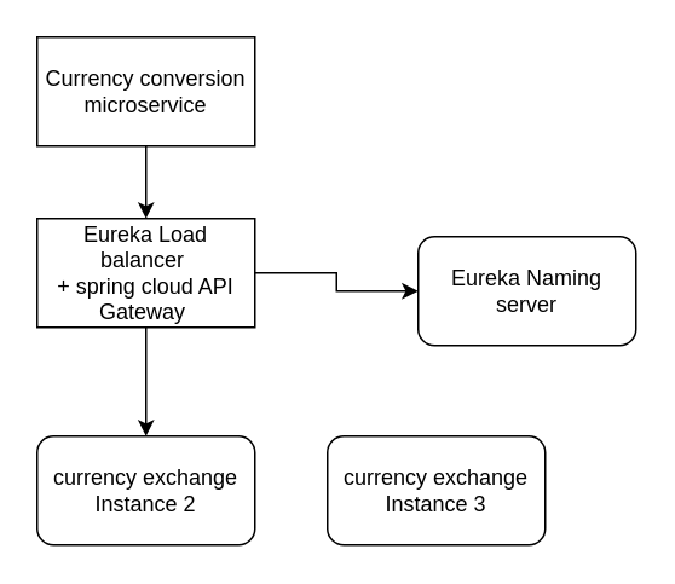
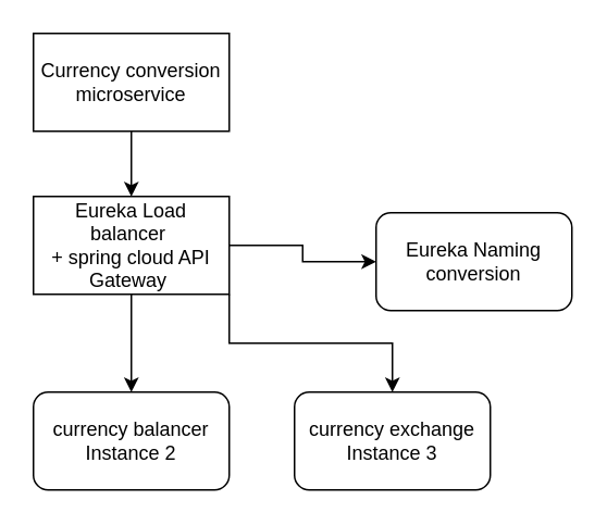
  <mxCell id="0" />
  <mxCell id="1" parent="0" />
  <mxCell id="2" style="edgeStyle=orthogonalEdgeStyle;rounded=0;orthogonalLoop=1;jettySize=auto;html=1;exitX=0.5;exitY=1;exitDx=0;exitDy=0;entryX=0.5;entryY=0;entryDx=0;entryDy=0;" parent="1" source="3" target="7" edge="1"><mxGeometry relative="1" as="geometry" /></mxCell>
  <mxCell id="3" value="Currency conversion microservice" style="rounded=0;whiteSpace=wrap;html=1;" parent="1" vertex="1"><mxGeometry x="20" y="20" width="120" height="60" as="geometry" /></mxCell>
  <mxCell id="4" style="edgeStyle=orthogonalEdgeStyle;rounded=0;orthogonalLoop=1;jettySize=auto;html=1;exitX=0.5;exitY=1;exitDx=0;exitDy=0;entryX=0.5;entryY=0;entryDx=0;entryDy=0;" parent="1" source="7" target="8" edge="1"><mxGeometry relative="1" as="geometry" /></mxCell>
+ <mxCell id="5" style="edgeStyle=orthogonalEdgeStyle;rounded=0;orthogonalLoop=1;jettySize=auto;html=1;exitX=1;exitY=1;exitDx=0;exitDy=0;" parent="1" source="7" target="9" edge="1"><mxGeometry relative="1" as="geometry" /></mxCell>
  <mxCell id="6" style="edgeStyle=orthogonalEdgeStyle;rounded=0;orthogonalLoop=1;jettySize=auto;html=1;exitX=1;exitY=0.5;exitDx=0;exitDy=0;" parent="1" source="7" target="10" edge="1"><mxGeometry relative="1" as="geometry" /></mxCell>
  <mxCell id="7" value="Eureka Load balancer&amp;nbsp;&lt;br&gt;+ spring cloud API Gateway&amp;nbsp;" style="rounded=0;whiteSpace=wrap;html=1;" parent="1" vertex="1"><mxGeometry x="20" y="120" width="120" height="60" as="geometry" /></mxCell>
- <mxCell id="8" value="currency exchange Instance 2" style="rounded=1;whiteSpace=wrap;html=1;" parent="1" vertex="1"><mxGeometry x="20" y="240" width="120" height="60" as="geometry" /></mxCell>
+ <mxCell id="8" value="currency balancer Instance 2" style="rounded=1;whiteSpace=wrap;html=1;" parent="1" vertex="1"><mxGeometry x="20" y="240" width="120" height="60" as="geometry" /></mxCell>
  <mxCell id="9" value="currency exchange Instance 3" style="rounded=1;whiteSpace=wrap;html=1;" parent="1" vertex="1"><mxGeometry x="180" y="240" width="120" height="60" as="geometry" /></mxCell>
- <mxCell id="10" value="Eureka Naming server" style="rounded=1;whiteSpace=wrap;html=1;" parent="1" vertex="1"><mxGeometry x="230" y="130" width="120" height="60" as="geometry" /></mxCell>
+ <mxCell id="10" value="Eureka Naming conversion" style="rounded=1;whiteSpace=wrap;html=1;" parent="1" vertex="1"><mxGeometry x="230" y="130" width="120" height="60" as="geometry" /></mxCell>
